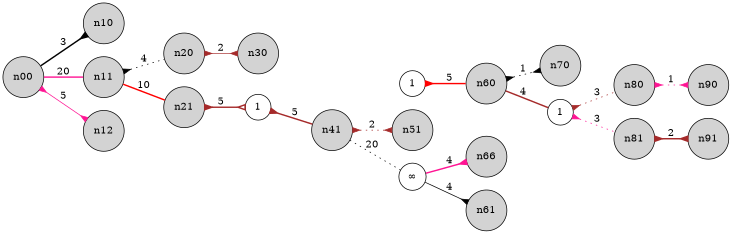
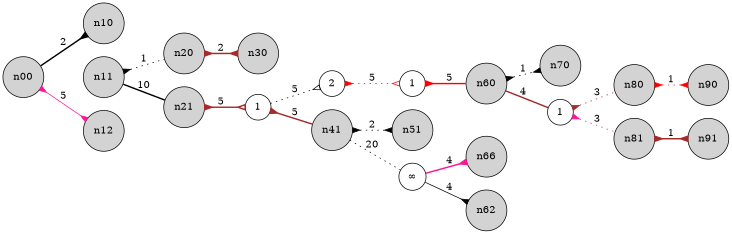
  digraph {
    rankdir=LR
    node [shape=circle style=filled]
    edge [arrowhead=inv arrowtail=inv color=black dir=both style=bold]
    n00
    n10
    n11
    n12
    n20
    n21
    n30
    n31 [label=1 style=solid]
+   n40 [label=2 style=solid]
    n41
    n50 [label=1 style=solid]
    n51
    n52 [label="&infin;" style=solid]
    n60
    n61 [label=n66]
-   n62 [label=n61]
+   n62
    n70
    n71 [label=1 style=solid]
    n80
    n81
    n90
    n91
-   n00 -> n10 [arrowtail=none label=3]
-   n00 -> n11 [arrowhead=none arrowtail=none color=deeppink label=20]
+   n00 -> n10 [arrowtail=none label=2]
    n00 -> n12 [color=deeppink label=5 style=solid]
-   n11 -> n20 [arrowhead=none label=4 style=dotted]
-   n11 -> n21 [arrowhead=none arrowtail=none color=red label=10]
-   n20 -> n30 [color=brown label=2 style=solid]
+   n11 -> n20 [arrowhead=none label=1 style=dotted]
+   n11 -> n21 [arrowhead=none arrowtail=none label=10]
+   n20 -> n30 [color=brown label=2]
    n21 -> n31 [arrowhead=oinv color=brown label=5]
+   n31 -> n40 [arrowhead=oinv arrowtail=none label=5 style=dotted]
    n31 -> n41 [arrowhead=none color=brown label=5]
-   n41 -> n51 [color=brown label=2 style=dotted]
+   n40 -> n50 [arrowhead=oinv color=red label=5 style=dotted]
+   n41 -> n51 [label=2 style=dotted]
    n41 -> n52 [arrowhead=none arrowtail=none label=20 style=dotted]
    n50 -> n60 [arrowhead=none color=red label=5]
    n52 -> n61 [arrowtail=none color=deeppink label=4]
    n52 -> n62 [arrowtail=none label=4 style=solid]
    n60 -> n70 [label=1 style=dotted]
    n60 -> n71 [arrowhead=none arrowtail=none color=brown label=4]
    n71 -> n80 [arrowhead=none color=brown label=3 style=dotted]
    n71 -> n81 [arrowhead=none color=deeppink label=3 style=dotted]
-   n80 -> n90 [color=deeppink label=1 style=dotted]
-   n81 -> n91 [color=brown label=2]
+   n80 -> n90 [color=red label=1 style=dotted]
+   n81 -> n91 [color=brown label=1]
  }
